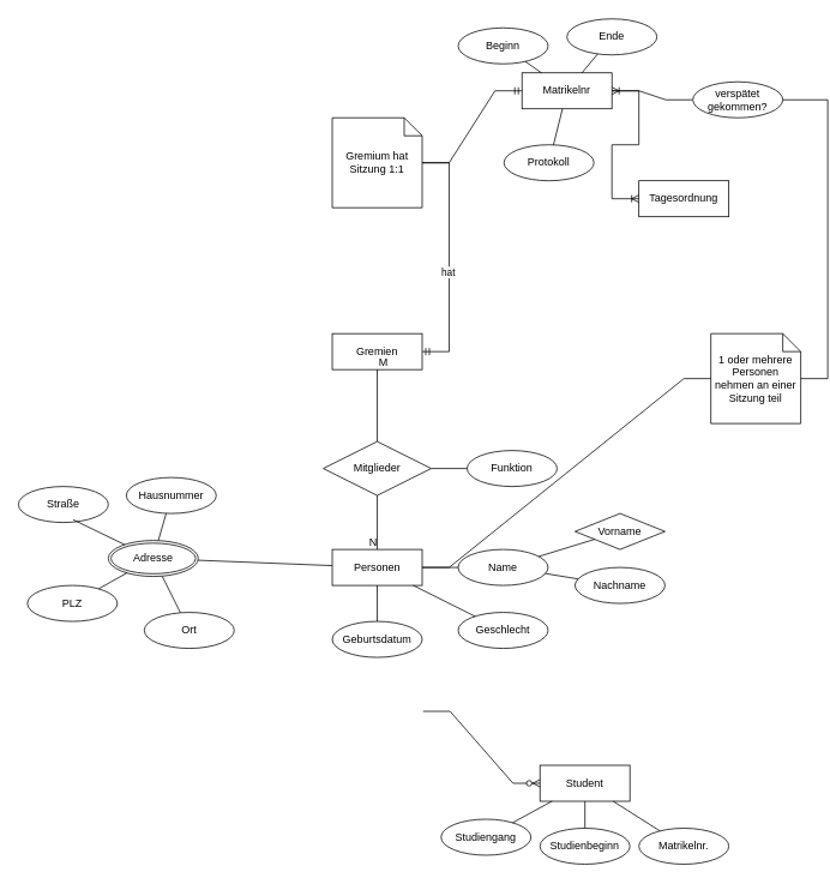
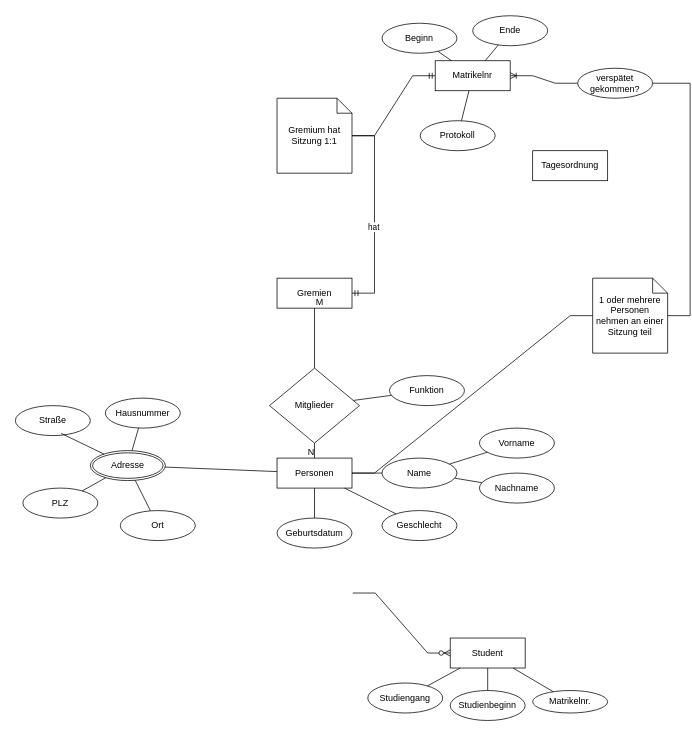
  <mxCell id="0" />
  <mxCell id="1" parent="0" />
  <mxCell id="2" value="Gremien" style="whiteSpace=wrap;html=1;align=center;" parent="1" vertex="1"><mxGeometry x="369" y="370" width="100" height="40" as="geometry" /></mxCell>
  <mxCell id="3" value="Funktion" style="ellipse;whiteSpace=wrap;html=1;align=center;" parent="1" vertex="1"><mxGeometry x="519" y="500" width="100" height="40" as="geometry" /></mxCell>
  <mxCell id="4" value="" style="endArrow=none;html=1;rounded=0;" parent="1" source="14" target="3" edge="1"><mxGeometry relative="1" as="geometry"><mxPoint x="339" y="420" as="sourcePoint" /><mxPoint x="499" y="420" as="targetPoint" /></mxGeometry></mxCell>
  <mxCell id="5" value="" style="endArrow=none;html=1;rounded=0;startArrow=none;" parent="1" source="14" target="7" edge="1"><mxGeometry relative="1" as="geometry"><mxPoint x="339" y="420" as="sourcePoint" /><mxPoint x="499" y="420" as="targetPoint" /></mxGeometry></mxCell>
  <mxCell id="6" value="N" style="resizable=0;html=1;align=right;verticalAlign=bottom;" parent="5" connectable="0" vertex="1"><mxGeometry x="1" relative="1" as="geometry" /></mxCell>
  <mxCell id="7" value="Personen" style="whiteSpace=wrap;html=1;align=center;" parent="1" vertex="1"><mxGeometry x="369" y="610" width="100" height="40" as="geometry" /></mxCell>
  <mxCell id="8" value="Name" style="ellipse;whiteSpace=wrap;html=1;align=center;" parent="1" vertex="1"><mxGeometry x="509" y="610" width="100" height="40" as="geometry" /></mxCell>
- <mxCell id="9" value="Vorname" style="rhombus;whiteSpace=wrap;html=1;align=center;" parent="1" vertex="1"><mxGeometry x="639" y="570" width="100" height="40" as="geometry" /></mxCell>
+ <mxCell id="9" value="Vorname" style="ellipse;whiteSpace=wrap;html=1;align=center;" parent="1" vertex="1"><mxGeometry x="639" y="570" width="100" height="40" as="geometry" /></mxCell>
  <mxCell id="10" value="Nachname" style="ellipse;whiteSpace=wrap;html=1;align=center;" parent="1" vertex="1"><mxGeometry x="639" y="630" width="100" height="40" as="geometry" /></mxCell>
  <mxCell id="11" value="" style="endArrow=none;html=1;rounded=0;" parent="1" source="8" target="9" edge="1"><mxGeometry relative="1" as="geometry"><mxPoint x="499" y="740" as="sourcePoint" /><mxPoint x="659" y="740" as="targetPoint" /></mxGeometry></mxCell>
  <mxCell id="12" value="" style="endArrow=none;html=1;rounded=0;" parent="1" source="8" target="10" edge="1"><mxGeometry relative="1" as="geometry"><mxPoint x="559" y="620" as="sourcePoint" /><mxPoint x="639" y="630" as="targetPoint" /></mxGeometry></mxCell>
  <mxCell id="13" value="" style="endArrow=none;html=1;rounded=0;" parent="1" source="7" target="8" edge="1"><mxGeometry relative="1" as="geometry"><mxPoint x="479" y="630" as="sourcePoint" /><mxPoint x="559" y="640" as="targetPoint" /></mxGeometry></mxCell>
- <mxCell id="14" value="Mitglieder" style="shape=rhombus;perimeter=rhombusPerimeter;whiteSpace=wrap;html=1;align=center;" parent="1" vertex="1"><mxGeometry x="359" y="490" width="120" height="60" as="geometry" /></mxCell>
+ <mxCell id="14" value="Mitglieder" style="shape=rhombus;perimeter=rhombusPerimeter;whiteSpace=wrap;html=1;align=center;" parent="1" vertex="1"><mxGeometry x="359" y="490" width="120" height="100" as="geometry" /></mxCell>
  <mxCell id="15" value="" style="endArrow=none;html=1;rounded=0;" parent="1" source="2" target="14" edge="1"><mxGeometry relative="1" as="geometry"><mxPoint x="419" y="410" as="sourcePoint" /><mxPoint x="419" y="610" as="targetPoint" /></mxGeometry></mxCell>
  <mxCell id="16" value="M" style="resizable=0;html=1;align=left;verticalAlign=bottom;" parent="15" connectable="0" vertex="1"><mxGeometry x="-1" relative="1" as="geometry" /></mxCell>
  <mxCell id="17" value="Geschlecht" style="ellipse;whiteSpace=wrap;html=1;align=center;" parent="1" vertex="1"><mxGeometry x="509" y="680" width="100" height="40" as="geometry" /></mxCell>
  <mxCell id="18" value="Geburtsdatum" style="ellipse;whiteSpace=wrap;html=1;align=center;" parent="1" vertex="1"><mxGeometry x="369" y="690" width="100" height="40" as="geometry" /></mxCell>
  <mxCell id="19" value="" style="endArrow=none;html=1;rounded=0;" parent="1" source="7" target="17" edge="1"><mxGeometry relative="1" as="geometry"><mxPoint x="479" y="630" as="sourcePoint" /><mxPoint x="639" y="630" as="targetPoint" /></mxGeometry></mxCell>
  <mxCell id="20" value="" style="endArrow=none;html=1;rounded=0;" parent="1" source="7" target="18" edge="1"><mxGeometry relative="1" as="geometry"><mxPoint x="479" y="630" as="sourcePoint" /><mxPoint x="639" y="630" as="targetPoint" /></mxGeometry></mxCell>
  <mxCell id="21" value="" style="endArrow=none;html=1;rounded=0;" parent="1" source="7" target="29" edge="1"><mxGeometry relative="1" as="geometry"><mxPoint x="479" y="630" as="sourcePoint" /><mxPoint x="325.042" y="666.138" as="targetPoint" /></mxGeometry></mxCell>
  <mxCell id="22" value="Student" style="whiteSpace=wrap;html=1;align=center;" parent="1" vertex="1"><mxGeometry x="600" y="850" width="100" height="40" as="geometry" /></mxCell>
  <mxCell id="23" value="Studiengang" style="ellipse;whiteSpace=wrap;html=1;align=center;" parent="1" vertex="1"><mxGeometry x="490" y="910" width="100" height="40" as="geometry" /></mxCell>
  <mxCell id="24" value="Studienbeginn" style="ellipse;whiteSpace=wrap;html=1;align=center;" parent="1" vertex="1"><mxGeometry x="600" y="920" width="100" height="40" as="geometry" /></mxCell>
- <mxCell id="25" value="Matrikelnr." style="ellipse;whiteSpace=wrap;html=1;align=center;" parent="1" vertex="1"><mxGeometry x="710" y="920" width="100" height="40" as="geometry" /></mxCell>
+ <mxCell id="25" value="Matrikelnr." style="ellipse;whiteSpace=wrap;html=1;align=center;" parent="1" vertex="1"><mxGeometry x="710" y="920" width="100" height="30" as="geometry" /></mxCell>
  <mxCell id="26" value="" style="endArrow=none;html=1;rounded=0;" parent="1" source="22" target="23" edge="1"><mxGeometry relative="1" as="geometry"><mxPoint x="329" y="680" as="sourcePoint" /><mxPoint x="489" y="680" as="targetPoint" /></mxGeometry></mxCell>
  <mxCell id="27" value="" style="endArrow=none;html=1;rounded=0;" parent="1" source="22" target="24" edge="1"><mxGeometry relative="1" as="geometry"><mxPoint x="329" y="680" as="sourcePoint" /><mxPoint x="489" y="680" as="targetPoint" /></mxGeometry></mxCell>
  <mxCell id="28" value="" style="endArrow=none;html=1;rounded=0;" parent="1" source="22" target="25" edge="1"><mxGeometry relative="1" as="geometry"><mxPoint x="329" y="680" as="sourcePoint" /><mxPoint x="489" y="680" as="targetPoint" /></mxGeometry></mxCell>
  <mxCell id="29" value="Adresse" style="ellipse;shape=doubleEllipse;margin=3;whiteSpace=wrap;html=1;align=center;" parent="1" vertex="1"><mxGeometry x="120" y="600" width="100" height="40" as="geometry" /></mxCell>
  <mxCell id="30" value="Straße" style="ellipse;whiteSpace=wrap;html=1;align=center;" parent="1" vertex="1"><mxGeometry x="20" y="540" width="100" height="40" as="geometry" /></mxCell>
  <mxCell id="31" value="Hausnummer" style="ellipse;whiteSpace=wrap;html=1;align=center;" parent="1" vertex="1"><mxGeometry x="140" y="530" width="100" height="40" as="geometry" /></mxCell>
  <mxCell id="32" value="Ort" style="ellipse;whiteSpace=wrap;html=1;align=center;" parent="1" vertex="1"><mxGeometry x="160" y="680" width="100" height="40" as="geometry" /></mxCell>
  <mxCell id="33" value="PLZ" style="ellipse;whiteSpace=wrap;html=1;align=center;" parent="1" vertex="1"><mxGeometry x="30" y="650" width="100" height="40" as="geometry" /></mxCell>
  <mxCell id="34" value="" style="endArrow=none;html=1;rounded=0;" parent="1" source="29" target="33" edge="1"><mxGeometry relative="1" as="geometry"><mxPoint x="300" y="680" as="sourcePoint" /><mxPoint x="460" y="680" as="targetPoint" /></mxGeometry></mxCell>
  <mxCell id="35" value="" style="endArrow=none;html=1;rounded=0;entryX=0.61;entryY=0.925;entryDx=0;entryDy=0;entryPerimeter=0;" parent="1" source="29" target="30" edge="1"><mxGeometry relative="1" as="geometry"><mxPoint x="300" y="680" as="sourcePoint" /><mxPoint x="460" y="680" as="targetPoint" /></mxGeometry></mxCell>
  <mxCell id="36" value="" style="endArrow=none;html=1;rounded=0;" parent="1" source="29" target="32" edge="1"><mxGeometry relative="1" as="geometry"><mxPoint x="300" y="680" as="sourcePoint" /><mxPoint x="460" y="680" as="targetPoint" /></mxGeometry></mxCell>
  <mxCell id="37" value="" style="endArrow=none;html=1;rounded=0;" parent="1" source="29" target="31" edge="1"><mxGeometry relative="1" as="geometry"><mxPoint x="300" y="680" as="sourcePoint" /><mxPoint x="460" y="680" as="targetPoint" /></mxGeometry></mxCell>
  <mxCell id="38" value="Matrikelnr" style="whiteSpace=wrap;html=1;align=center;" parent="1" vertex="1"><mxGeometry x="580" y="80" width="100" height="40" as="geometry" /></mxCell>
  <mxCell id="39" value="" style="edgeStyle=entityRelationEdgeStyle;fontSize=12;html=1;endArrow=ERmandOne;startArrow=none;rounded=0;" parent="1" source="44" target="38" edge="1"><mxGeometry width="100" height="100" relative="1" as="geometry"><mxPoint x="690" y="510" as="sourcePoint" /><mxPoint x="790" y="410" as="targetPoint" /></mxGeometry></mxCell>
  <mxCell id="40" value="Beginn" style="ellipse;whiteSpace=wrap;html=1;align=center;" parent="1" vertex="1"><mxGeometry x="509" y="30" width="100" height="40" as="geometry" /></mxCell>
  <mxCell id="41" value="Ende" style="ellipse;whiteSpace=wrap;html=1;align=center;" parent="1" vertex="1"><mxGeometry x="630" y="20" width="100" height="40" as="geometry" /></mxCell>
  <mxCell id="42" value="" style="endArrow=none;html=1;rounded=0;" parent="1" source="38" target="40" edge="1"><mxGeometry relative="1" as="geometry"><mxPoint x="780" y="460" as="sourcePoint" /><mxPoint x="940" y="460" as="targetPoint" /></mxGeometry></mxCell>
  <mxCell id="43" value="" style="endArrow=none;html=1;rounded=0;" parent="1" source="38" target="41" edge="1"><mxGeometry relative="1" as="geometry"><mxPoint x="720" y="100" as="sourcePoint" /><mxPoint x="940" y="460" as="targetPoint" /></mxGeometry></mxCell>
  <mxCell id="44" value="Gremium hat Sitzung 1:1" style="shape=note;size=20;whiteSpace=wrap;html=1;" parent="1" vertex="1"><mxGeometry x="369" y="130" width="100" height="100" as="geometry" /></mxCell>
  <mxCell id="45" value="" style="edgeStyle=entityRelationEdgeStyle;fontSize=12;html=1;endArrow=none;startArrow=ERmandOne;rounded=0;" parent="1" source="2" target="44" edge="1"><mxGeometry width="100" height="100" relative="1" as="geometry"><mxPoint x="469" y="390" as="sourcePoint" /><mxPoint x="639" y="140" as="targetPoint" /></mxGeometry></mxCell>
  <mxCell id="46" value="hat" style="edgeLabel;html=1;align=center;verticalAlign=middle;resizable=0;points=[];" parent="45" vertex="1" connectable="0"><mxGeometry x="-0.12" y="2" relative="1" as="geometry"><mxPoint as="offset" /></mxGeometry></mxCell>
  <mxCell id="47" value="" style="edgeStyle=entityRelationEdgeStyle;fontSize=12;html=1;endArrow=ERoneToMany;rounded=0;startArrow=none;" parent="1" source="50" target="38" edge="1"><mxGeometry width="100" height="100" relative="1" as="geometry"><mxPoint x="660" y="360" as="sourcePoint" /><mxPoint x="760" y="260" as="targetPoint" /></mxGeometry></mxCell>
  <mxCell id="48" value="1 oder mehrere Personen nehmen an einer Sitzung teil" style="shape=note;size=20;whiteSpace=wrap;html=1;" parent="1" vertex="1"><mxGeometry x="790" y="370" width="100" height="100" as="geometry" /></mxCell>
  <mxCell id="49" value="" style="edgeStyle=entityRelationEdgeStyle;fontSize=12;html=1;endArrow=none;rounded=0;" parent="1" source="7" target="48" edge="1"><mxGeometry width="100" height="100" relative="1" as="geometry"><mxPoint x="469" y="630" as="sourcePoint" /><mxPoint x="639" y="140" as="targetPoint" /></mxGeometry></mxCell>
  <mxCell id="50" value="verspätet gekommen?" style="ellipse;whiteSpace=wrap;html=1;align=center;" parent="1" vertex="1"><mxGeometry x="770" y="90" width="100" height="40" as="geometry" /></mxCell>
  <mxCell id="51" value="" style="edgeStyle=entityRelationEdgeStyle;fontSize=12;html=1;endArrow=none;rounded=0;startArrow=none;" parent="1" source="48" target="50" edge="1"><mxGeometry width="100" height="100" relative="1" as="geometry"><mxPoint x="790" y="420" as="sourcePoint" /><mxPoint x="680" y="100" as="targetPoint" /></mxGeometry></mxCell>
  <mxCell id="52" value="Protokoll" style="ellipse;whiteSpace=wrap;html=1;align=center;" parent="1" vertex="1"><mxGeometry x="560" y="160" width="100" height="40" as="geometry" /></mxCell>
  <mxCell id="53" value="" style="endArrow=none;html=1;rounded=0;" parent="1" source="52" target="38" edge="1"><mxGeometry relative="1" as="geometry"><mxPoint x="630" y="280" as="sourcePoint" /><mxPoint x="790" y="280" as="targetPoint" /></mxGeometry></mxCell>
  <mxCell id="54" value="Tagesordnung" style="whiteSpace=wrap;html=1;align=center;" parent="1" vertex="1"><mxGeometry x="710" y="200" width="100" height="40" as="geometry" /></mxCell>
- <mxCell id="55" value="" style="edgeStyle=entityRelationEdgeStyle;fontSize=12;html=1;endArrow=ERoneToMany;rounded=0;" parent="1" source="38" target="54" edge="1"><mxGeometry width="100" height="100" relative="1" as="geometry"><mxPoint x="740" y="410" as="sourcePoint" /><mxPoint x="750" y="210" as="targetPoint" /></mxGeometry></mxCell>
  <mxCell id="56" value="" style="edgeStyle=entityRelationEdgeStyle;fontSize=12;html=1;endArrow=ERzeroToMany;endFill=1;rounded=0;" edge="1" parent="1" target="22"><mxGeometry width="100" height="100" relative="1" as="geometry"><mxPoint x="470" y="790" as="sourcePoint" /><mxPoint x="550" y="700" as="targetPoint" /></mxGeometry></mxCell>
